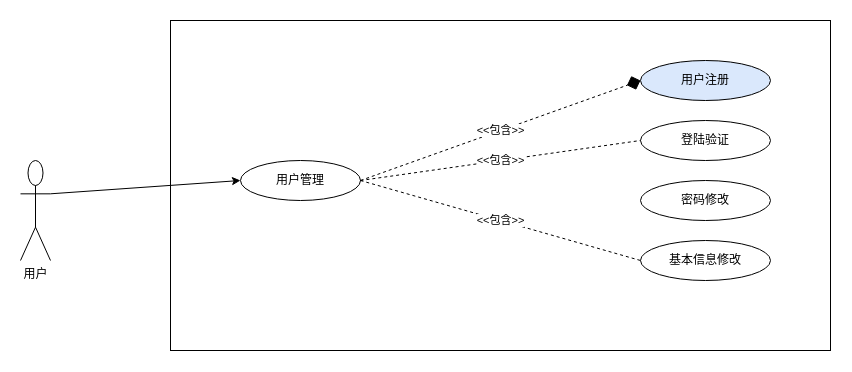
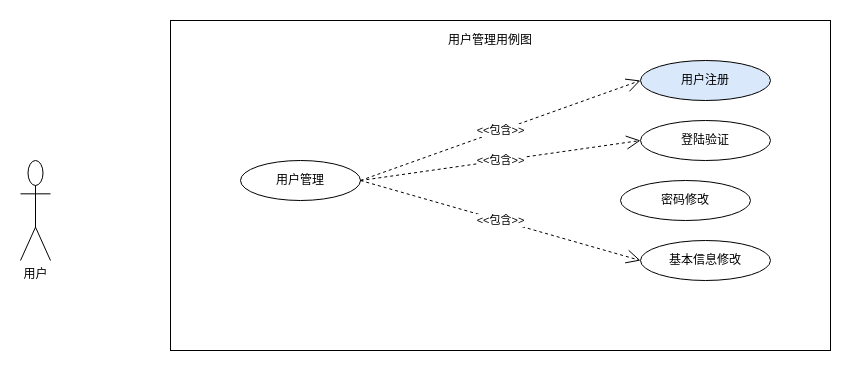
  <mxCell id="0" />
  <mxCell id="1" parent="0" />
  <mxCell id="2" value="" style="rounded=0;whiteSpace=wrap;html=1;" parent="1" vertex="1"><mxGeometry x="170" y="20" width="660" height="330" as="geometry" /></mxCell>
  <mxCell id="3" value="用户" style="shape=umlActor;verticalLabelPosition=bottom;verticalAlign=top;html=1;outlineConnect=0;" parent="1" vertex="1"><mxGeometry x="20" y="160" width="30" height="100" as="geometry" /></mxCell>
- <mxCell id="4" value="" style="endArrow=classic;html=1;entryX=0;entryY=0.5;entryDx=0;entryDy=0;exitX=1;exitY=0.333;exitDx=0;exitDy=0;exitPerimeter=0;" parent="1" source="3" target="5" edge="1"><mxGeometry width="50" height="50" relative="1" as="geometry"><mxPoint x="140" y="230" as="sourcePoint" /><mxPoint x="260" y="550" as="targetPoint" /></mxGeometry></mxCell>
  <mxCell id="5" value="用户管理" style="ellipse;whiteSpace=wrap;html=1;" parent="1" vertex="1"><mxGeometry x="240" y="160" width="120" height="40" as="geometry" /></mxCell>
  <mxCell id="6" value="用户注册" style="ellipse;whiteSpace=wrap;html=1;fillColor=#dae8fc;" parent="1" vertex="1"><mxGeometry x="640" y="60" width="130" height="40" as="geometry" /></mxCell>
  <mxCell id="7" value="登陆验证" style="ellipse;whiteSpace=wrap;html=1;" parent="1" vertex="1"><mxGeometry x="640" y="120" width="130" height="40" as="geometry" /></mxCell>
- <mxCell id="8" value="密码修改" style="ellipse;whiteSpace=wrap;html=1;" parent="1" vertex="1"><mxGeometry x="640" y="180" width="130" height="40" as="geometry" /></mxCell>
+ <mxCell id="8" value="密码修改" style="ellipse;whiteSpace=wrap;html=1;" parent="1" vertex="1"><mxGeometry x="620" y="180" width="130" height="40" as="geometry" /></mxCell>
  <mxCell id="9" value="基本信息修改" style="ellipse;whiteSpace=wrap;html=1;" parent="1" vertex="1"><mxGeometry x="640" y="240" width="130" height="40" as="geometry" /></mxCell>
- <mxCell id="10" value="&amp;lt;&amp;lt;包含&amp;gt;&amp;gt;" style="endArrow=diamond;endSize=12;dashed=1;html=1;entryX=0;entryY=0.5;entryDx=0;entryDy=0;exitX=1;exitY=0.5;exitDx=0;exitDy=0;" parent="1" source="5" target="6" edge="1"><mxGeometry width="160" relative="1" as="geometry"><mxPoint x="410" y="30" as="sourcePoint" /><mxPoint x="594.142" y="185.826" as="targetPoint" /><Array as="points" /></mxGeometry></mxCell>
- <mxCell id="11" value="&amp;lt;&amp;lt;包含&amp;gt;&amp;gt;" style="endArrow=none;endSize=12;dashed=1;html=1;entryX=0;entryY=0.5;entryDx=0;entryDy=0;exitX=1;exitY=0.5;exitDx=0;exitDy=0;" parent="1" source="5" target="7" edge="1"><mxGeometry width="160" relative="1" as="geometry"><mxPoint x="410" y="30" as="sourcePoint" /><mxPoint x="589.142" y="185.826" as="targetPoint" /><Array as="points" /></mxGeometry></mxCell>
- <mxCell id="12" value="&amp;lt;&amp;lt;包含&amp;gt;&amp;gt;" style="endArrow=none;endSize=12;dashed=1;html=1;entryX=0;entryY=0.5;entryDx=0;entryDy=0;exitX=1;exitY=0.5;exitDx=0;exitDy=0;" parent="1" source="5" target="9" edge="1"><mxGeometry width="160" relative="1" as="geometry"><mxPoint x="400" y="210" as="sourcePoint" /><mxPoint x="579.142" y="295.826" as="targetPoint" /><Array as="points" /></mxGeometry></mxCell>
+ <mxCell id="10" value="&amp;lt;&amp;lt;包含&amp;gt;&amp;gt;" style="endArrow=open;endSize=12;dashed=1;html=1;entryX=0;entryY=0.5;entryDx=0;entryDy=0;exitX=1;exitY=0.5;exitDx=0;exitDy=0;" parent="1" source="5" target="6" edge="1"><mxGeometry width="160" relative="1" as="geometry"><mxPoint x="410" y="30" as="sourcePoint" /><mxPoint x="594.142" y="185.826" as="targetPoint" /><Array as="points" /></mxGeometry></mxCell>
+ <mxCell id="11" value="&amp;lt;&amp;lt;包含&amp;gt;&amp;gt;" style="endArrow=open;endSize=12;dashed=1;html=1;entryX=0;entryY=0.5;entryDx=0;entryDy=0;exitX=1;exitY=0.5;exitDx=0;exitDy=0;" parent="1" source="5" target="7" edge="1"><mxGeometry width="160" relative="1" as="geometry"><mxPoint x="410" y="30" as="sourcePoint" /><mxPoint x="589.142" y="185.826" as="targetPoint" /><Array as="points" /></mxGeometry></mxCell>
+ <mxCell id="12" value="&amp;lt;&amp;lt;包含&amp;gt;&amp;gt;" style="endArrow=open;endSize=12;dashed=1;html=1;entryX=0;entryY=0.5;entryDx=0;entryDy=0;exitX=1;exitY=0.5;exitDx=0;exitDy=0;" parent="1" source="5" target="9" edge="1"><mxGeometry width="160" relative="1" as="geometry"><mxPoint x="400" y="210" as="sourcePoint" /><mxPoint x="579.142" y="295.826" as="targetPoint" /><Array as="points" /></mxGeometry></mxCell>
+ <mxCell id="13" value="用户管理用例图" style="text;html=1;strokeColor=none;fillColor=none;align=center;verticalAlign=middle;whiteSpace=wrap;rounded=0;" parent="1" vertex="1"><mxGeometry x="370" y="30" width="240" height="20" as="geometry" /></mxCell>
